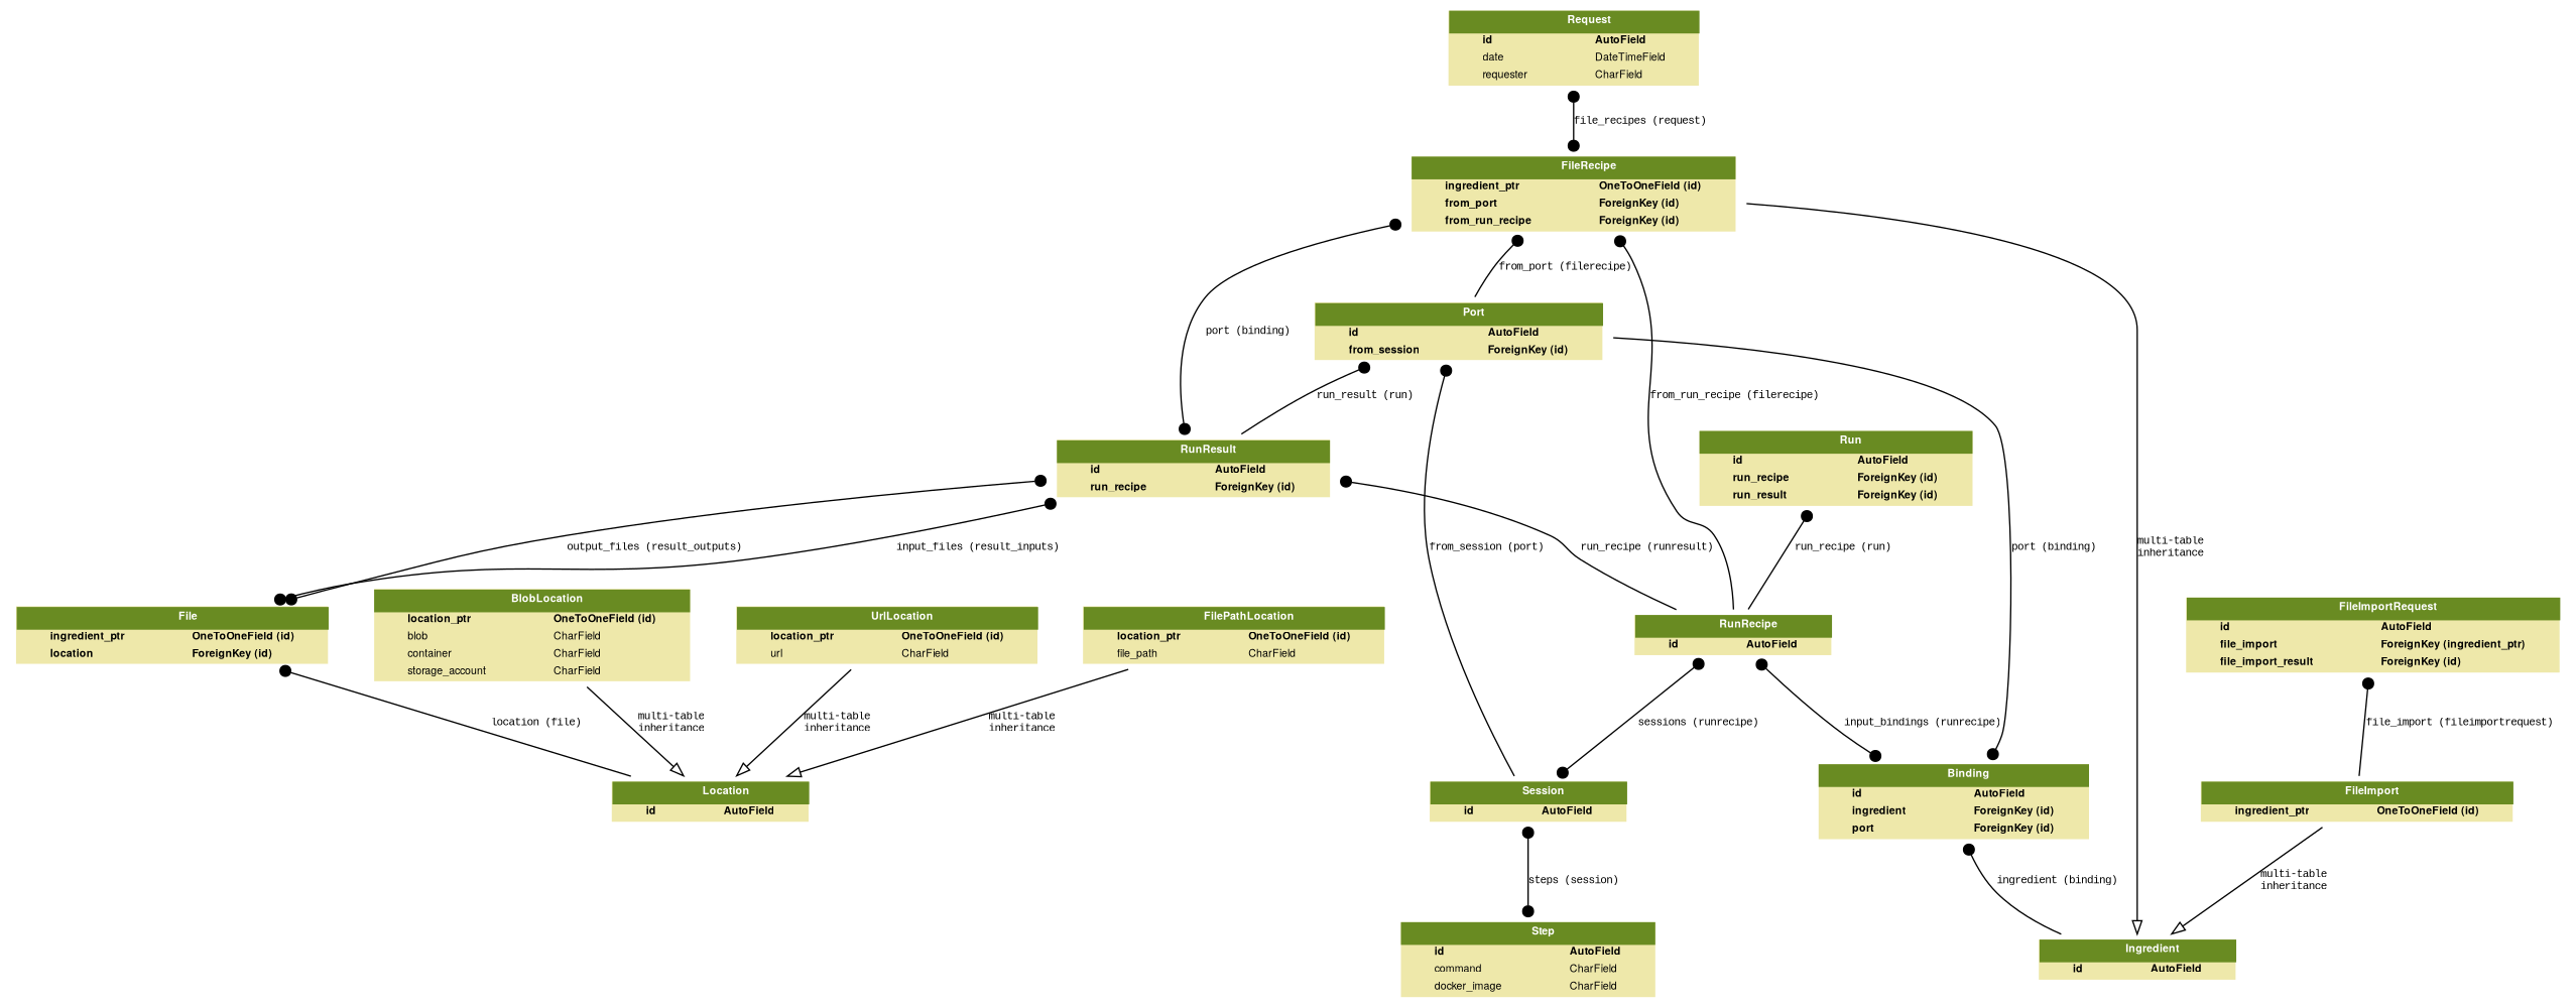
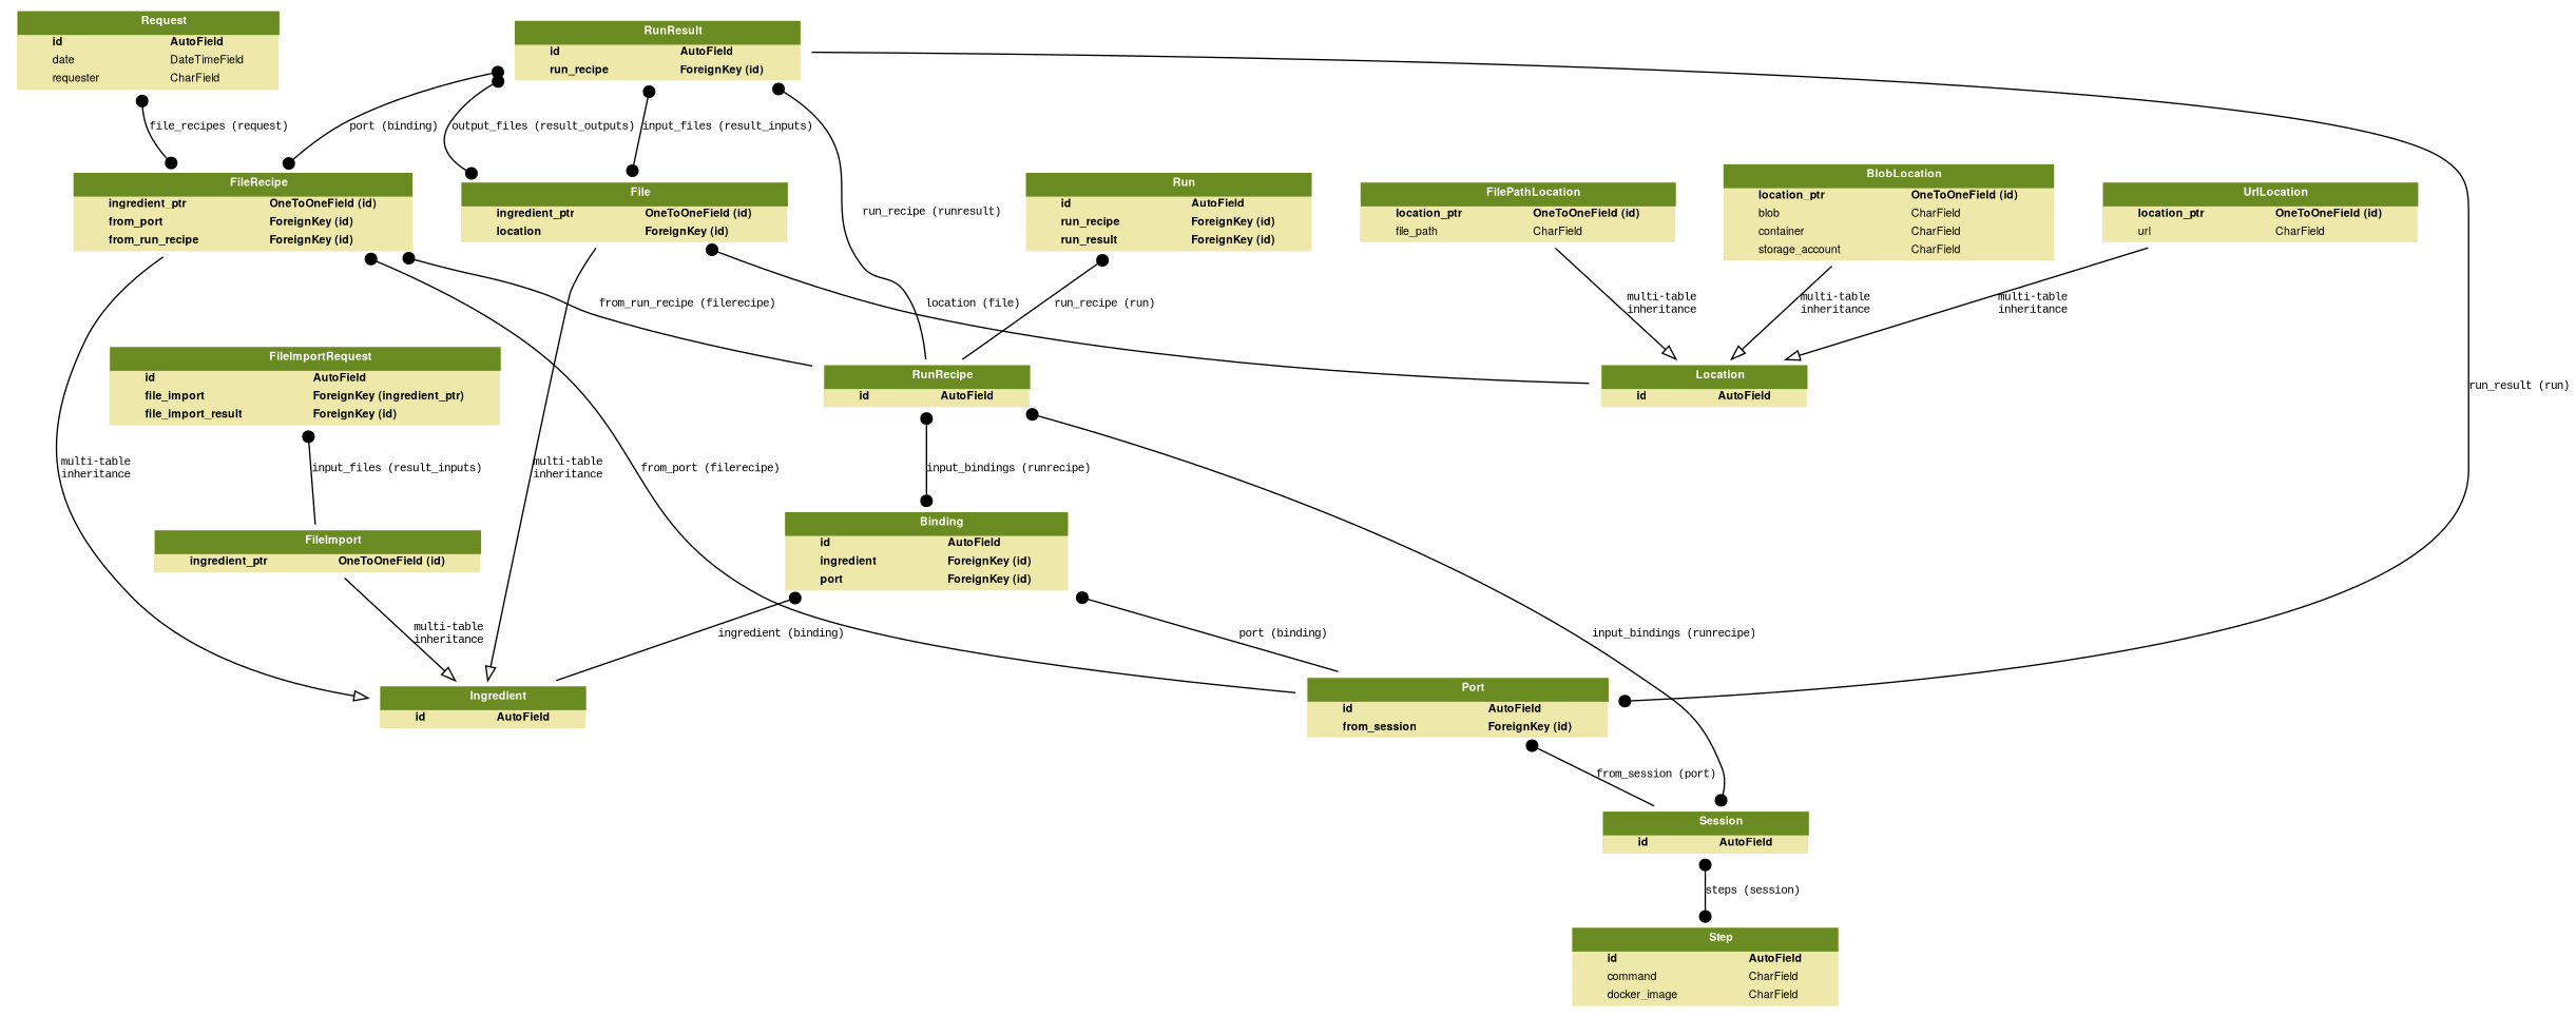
  digraph {
    fontname="Liberation Mono"
    fontsize=8
    splines=true
    node [fontname="Liberation Mono" fontsize=8 shape=plaintext]
    edge [arrowhead=none arrowtail=dot dir=both fontname="Liberation Mono" fontsize=8]
    n1 [label=<     <TABLE BGCOLOR="palegoldenrod" BORDER="0" CELLBORDER="0" CELLSPACING="0">     <TR><TD COLSPAN="2" CELLPADDING="4" ALIGN="CENTER" BGCOLOR="olivedrab4">     <FONT FACE="Helvetica Bold" COLOR="white">     Ingredient     </FONT></TD></TR>        <TR><TD ALIGN="LEFT" BORDER="0">     <FONT FACE="Helvetica Bold">id</FONT>     </TD><TD ALIGN="LEFT">     <FONT FACE="Helvetica Bold">AutoField</FONT>     </TD></TR>        </TABLE>     >]
    n2 [label=<     <TABLE BGCOLOR="palegoldenrod" BORDER="0" CELLBORDER="0" CELLSPACING="0">     <TR><TD COLSPAN="2" CELLPADDING="4" ALIGN="CENTER" BGCOLOR="olivedrab4">     <FONT FACE="Helvetica Bold" COLOR="white">     Location     </FONT></TD></TR>        <TR><TD ALIGN="LEFT" BORDER="0">     <FONT FACE="Helvetica Bold">id</FONT>     </TD><TD ALIGN="LEFT">     <FONT FACE="Helvetica Bold">AutoField</FONT>     </TD></TR>        </TABLE>     >]
    n3 [label=<     <TABLE BGCOLOR="palegoldenrod" BORDER="0" CELLBORDER="0" CELLSPACING="0">     <TR><TD COLSPAN="2" CELLPADDING="4" ALIGN="CENTER" BGCOLOR="olivedrab4">     <FONT FACE="Helvetica Bold" COLOR="white">     File     </FONT></TD></TR>        <TR><TD ALIGN="LEFT" BORDER="0">     <FONT FACE="Helvetica Bold">ingredient_ptr</FONT>     </TD><TD ALIGN="LEFT">     <FONT FACE="Helvetica Bold">OneToOneField (id)</FONT>     </TD></TR>        <TR><TD ALIGN="LEFT" BORDER="0">     <FONT FACE="Helvetica Bold">location</FONT>     </TD><TD ALIGN="LEFT">     <FONT FACE="Helvetica Bold">ForeignKey (id)</FONT>     </TD></TR>        </TABLE>     >]
    n4 [label=<     <TABLE BGCOLOR="palegoldenrod" BORDER="0" CELLBORDER="0" CELLSPACING="0">     <TR><TD COLSPAN="2" CELLPADDING="4" ALIGN="CENTER" BGCOLOR="olivedrab4">     <FONT FACE="Helvetica Bold" COLOR="white">     FileRecipe     </FONT></TD></TR>        <TR><TD ALIGN="LEFT" BORDER="0">     <FONT FACE="Helvetica Bold">ingredient_ptr</FONT>     </TD><TD ALIGN="LEFT">     <FONT FACE="Helvetica Bold">OneToOneField (id)</FONT>     </TD></TR>        <TR><TD ALIGN="LEFT" BORDER="0">     <FONT FACE="Helvetica Bold">from_port</FONT>     </TD><TD ALIGN="LEFT">     <FONT FACE="Helvetica Bold">ForeignKey (id)</FONT>     </TD></TR>        <TR><TD ALIGN="LEFT" BORDER="0">     <FONT FACE="Helvetica Bold">from_run_recipe</FONT>     </TD><TD ALIGN="LEFT">     <FONT FACE="Helvetica Bold">ForeignKey (id)</FONT>     </TD></TR>        </TABLE>     >]
    n5 [label=<     <TABLE BGCOLOR="palegoldenrod" BORDER="0" CELLBORDER="0" CELLSPACING="0">     <TR><TD COLSPAN="2" CELLPADDING="4" ALIGN="CENTER" BGCOLOR="olivedrab4">     <FONT FACE="Helvetica Bold" COLOR="white">     Port     </FONT></TD></TR>        <TR><TD ALIGN="LEFT" BORDER="0">     <FONT FACE="Helvetica Bold">id</FONT>     </TD><TD ALIGN="LEFT">     <FONT FACE="Helvetica Bold">AutoField</FONT>     </TD></TR>        <TR><TD ALIGN="LEFT" BORDER="0">     <FONT FACE="Helvetica Bold">from_session</FONT>     </TD><TD ALIGN="LEFT">     <FONT FACE="Helvetica Bold">ForeignKey (id)</FONT>     </TD></TR>        </TABLE>     >]
    n6 [label=<     <TABLE BGCOLOR="palegoldenrod" BORDER="0" CELLBORDER="0" CELLSPACING="0">     <TR><TD COLSPAN="2" CELLPADDING="4" ALIGN="CENTER" BGCOLOR="olivedrab4">     <FONT FACE="Helvetica Bold" COLOR="white">     RunRecipe     </FONT></TD></TR>        <TR><TD ALIGN="LEFT" BORDER="0">     <FONT FACE="Helvetica Bold">id</FONT>     </TD><TD ALIGN="LEFT">     <FONT FACE="Helvetica Bold">AutoField</FONT>     </TD></TR>        </TABLE>     >]
    n7 [label=<     <TABLE BGCOLOR="palegoldenrod" BORDER="0" CELLBORDER="0" CELLSPACING="0">     <TR><TD COLSPAN="2" CELLPADDING="4" ALIGN="CENTER" BGCOLOR="olivedrab4">     <FONT FACE="Helvetica Bold" COLOR="white">     Session     </FONT></TD></TR>        <TR><TD ALIGN="LEFT" BORDER="0">     <FONT FACE="Helvetica Bold">id</FONT>     </TD><TD ALIGN="LEFT">     <FONT FACE="Helvetica Bold">AutoField</FONT>     </TD></TR>        </TABLE>     >]
    n8 [label=<     <TABLE BGCOLOR="palegoldenrod" BORDER="0" CELLBORDER="0" CELLSPACING="0">     <TR><TD COLSPAN="2" CELLPADDING="4" ALIGN="CENTER" BGCOLOR="olivedrab4">     <FONT FACE="Helvetica Bold" COLOR="white">     RunResult     </FONT></TD></TR>        <TR><TD ALIGN="LEFT" BORDER="0">     <FONT FACE="Helvetica Bold">id</FONT>     </TD><TD ALIGN="LEFT">     <FONT FACE="Helvetica Bold">AutoField</FONT>     </TD></TR>        <TR><TD ALIGN="LEFT" BORDER="0">     <FONT FACE="Helvetica Bold">run_recipe</FONT>     </TD><TD ALIGN="LEFT">     <FONT FACE="Helvetica Bold">ForeignKey (id)</FONT>     </TD></TR>        </TABLE>     >]
    n9 [label=<     <TABLE BGCOLOR="palegoldenrod" BORDER="0" CELLBORDER="0" CELLSPACING="0">     <TR><TD COLSPAN="2" CELLPADDING="4" ALIGN="CENTER" BGCOLOR="olivedrab4">     <FONT FACE="Helvetica Bold" COLOR="white">     Binding     </FONT></TD></TR>        <TR><TD ALIGN="LEFT" BORDER="0">     <FONT FACE="Helvetica Bold">id</FONT>     </TD><TD ALIGN="LEFT">     <FONT FACE="Helvetica Bold">AutoField</FONT>     </TD></TR>        <TR><TD ALIGN="LEFT" BORDER="0">     <FONT FACE="Helvetica Bold">ingredient</FONT>     </TD><TD ALIGN="LEFT">     <FONT FACE="Helvetica Bold">ForeignKey (id)</FONT>     </TD></TR>        <TR><TD ALIGN="LEFT" BORDER="0">     <FONT FACE="Helvetica Bold">port</FONT>     </TD><TD ALIGN="LEFT">     <FONT FACE="Helvetica Bold">ForeignKey (id)</FONT>     </TD></TR>        </TABLE>     >]
    n10 [label=<     <TABLE BGCOLOR="palegoldenrod" BORDER="0" CELLBORDER="0" CELLSPACING="0">     <TR><TD COLSPAN="2" CELLPADDING="4" ALIGN="CENTER" BGCOLOR="olivedrab4">     <FONT FACE="Helvetica Bold" COLOR="white">     FileImport     </FONT></TD></TR>        <TR><TD ALIGN="LEFT" BORDER="0">     <FONT FACE="Helvetica Bold">ingredient_ptr</FONT>     </TD><TD ALIGN="LEFT">     <FONT FACE="Helvetica Bold">OneToOneField (id)</FONT>     </TD></TR>        </TABLE>     >]
    n11 [label=<     <TABLE BGCOLOR="palegoldenrod" BORDER="0" CELLBORDER="0" CELLSPACING="0">     <TR><TD COLSPAN="2" CELLPADDING="4" ALIGN="CENTER" BGCOLOR="olivedrab4">     <FONT FACE="Helvetica Bold" COLOR="white">     BlobLocation     </FONT></TD></TR>        <TR><TD ALIGN="LEFT" BORDER="0">     <FONT FACE="Helvetica Bold">location_ptr</FONT>     </TD><TD ALIGN="LEFT">     <FONT FACE="Helvetica Bold">OneToOneField (id)</FONT>     </TD></TR>        <TR><TD ALIGN="LEFT" BORDER="0">     <FONT FACE="Helvetica ">blob</FONT>     </TD><TD ALIGN="LEFT">     <FONT FACE="Helvetica ">CharField</FONT>     </TD></TR>        <TR><TD ALIGN="LEFT" BORDER="0">     <FONT FACE="Helvetica ">container</FONT>     </TD><TD ALIGN="LEFT">     <FONT FACE="Helvetica ">CharField</FONT>     </TD></TR>        <TR><TD ALIGN="LEFT" BORDER="0">     <FONT FACE="Helvetica ">storage_account</FONT>     </TD><TD ALIGN="LEFT">     <FONT FACE="Helvetica ">CharField</FONT>     </TD></TR>        </TABLE>     >]
    n12 [label=<     <TABLE BGCOLOR="palegoldenrod" BORDER="0" CELLBORDER="0" CELLSPACING="0">     <TR><TD COLSPAN="2" CELLPADDING="4" ALIGN="CENTER" BGCOLOR="olivedrab4">     <FONT FACE="Helvetica Bold" COLOR="white">     UrlLocation     </FONT></TD></TR>        <TR><TD ALIGN="LEFT" BORDER="0">     <FONT FACE="Helvetica Bold">location_ptr</FONT>     </TD><TD ALIGN="LEFT">     <FONT FACE="Helvetica Bold">OneToOneField (id)</FONT>     </TD></TR>        <TR><TD ALIGN="LEFT" BORDER="0">     <FONT FACE="Helvetica ">url</FONT>     </TD><TD ALIGN="LEFT">     <FONT FACE="Helvetica ">CharField</FONT>     </TD></TR>        </TABLE>     >]
    n13 [label=<     <TABLE BGCOLOR="palegoldenrod" BORDER="0" CELLBORDER="0" CELLSPACING="0">     <TR><TD COLSPAN="2" CELLPADDING="4" ALIGN="CENTER" BGCOLOR="olivedrab4">     <FONT FACE="Helvetica Bold" COLOR="white">     FilePathLocation     </FONT></TD></TR>        <TR><TD ALIGN="LEFT" BORDER="0">     <FONT FACE="Helvetica Bold">location_ptr</FONT>     </TD><TD ALIGN="LEFT">     <FONT FACE="Helvetica Bold">OneToOneField (id)</FONT>     </TD></TR>        <TR><TD ALIGN="LEFT" BORDER="0">     <FONT FACE="Helvetica ">file_path</FONT>     </TD><TD ALIGN="LEFT">     <FONT FACE="Helvetica ">CharField</FONT>     </TD></TR>        </TABLE>     >]
    n14 [label=<     <TABLE BGCOLOR="palegoldenrod" BORDER="0" CELLBORDER="0" CELLSPACING="0">     <TR><TD COLSPAN="2" CELLPADDING="4" ALIGN="CENTER" BGCOLOR="olivedrab4">     <FONT FACE="Helvetica Bold" COLOR="white">     FileImportRequest     </FONT></TD></TR>        <TR><TD ALIGN="LEFT" BORDER="0">     <FONT FACE="Helvetica Bold">id</FONT>     </TD><TD ALIGN="LEFT">     <FONT FACE="Helvetica Bold">AutoField</FONT>     </TD></TR>        <TR><TD ALIGN="LEFT" BORDER="0">     <FONT FACE="Helvetica Bold">file_import</FONT>     </TD><TD ALIGN="LEFT">     <FONT FACE="Helvetica Bold">ForeignKey (ingredient_ptr)</FONT>     </TD></TR>        <TR><TD ALIGN="LEFT" BORDER="0">     <FONT FACE="Helvetica Bold">file_import_result</FONT>     </TD><TD ALIGN="LEFT">     <FONT FACE="Helvetica Bold">ForeignKey (id)</FONT>     </TD></TR>        </TABLE>     >]
    n15 [label=<     <TABLE BGCOLOR="palegoldenrod" BORDER="0" CELLBORDER="0" CELLSPACING="0">     <TR><TD COLSPAN="2" CELLPADDING="4" ALIGN="CENTER" BGCOLOR="olivedrab4">     <FONT FACE="Helvetica Bold" COLOR="white">     Step     </FONT></TD></TR>        <TR><TD ALIGN="LEFT" BORDER="0">     <FONT FACE="Helvetica Bold">id</FONT>     </TD><TD ALIGN="LEFT">     <FONT FACE="Helvetica Bold">AutoField</FONT>     </TD></TR>        <TR><TD ALIGN="LEFT" BORDER="0">     <FONT FACE="Helvetica ">command</FONT>     </TD><TD ALIGN="LEFT">     <FONT FACE="Helvetica ">CharField</FONT>     </TD></TR>        <TR><TD ALIGN="LEFT" BORDER="0">     <FONT FACE="Helvetica ">docker_image</FONT>     </TD><TD ALIGN="LEFT">     <FONT FACE="Helvetica ">CharField</FONT>     </TD></TR>        </TABLE>     >]
    n16 [label=<     <TABLE BGCOLOR="palegoldenrod" BORDER="0" CELLBORDER="0" CELLSPACING="0">     <TR><TD COLSPAN="2" CELLPADDING="4" ALIGN="CENTER" BGCOLOR="olivedrab4">     <FONT FACE="Helvetica Bold" COLOR="white">     Request     </FONT></TD></TR>        <TR><TD ALIGN="LEFT" BORDER="0">     <FONT FACE="Helvetica Bold">id</FONT>     </TD><TD ALIGN="LEFT">     <FONT FACE="Helvetica Bold">AutoField</FONT>     </TD></TR>        <TR><TD ALIGN="LEFT" BORDER="0">     <FONT FACE="Helvetica ">date</FONT>     </TD><TD ALIGN="LEFT">     <FONT FACE="Helvetica ">DateTimeField</FONT>     </TD></TR>        <TR><TD ALIGN="LEFT" BORDER="0">     <FONT FACE="Helvetica ">requester</FONT>     </TD><TD ALIGN="LEFT">     <FONT FACE="Helvetica ">CharField</FONT>     </TD></TR>        </TABLE>     >]
    n17 [label=<     <TABLE BGCOLOR="palegoldenrod" BORDER="0" CELLBORDER="0" CELLSPACING="0">     <TR><TD COLSPAN="2" CELLPADDING="4" ALIGN="CENTER" BGCOLOR="olivedrab4">     <FONT FACE="Helvetica Bold" COLOR="white">     Run     </FONT></TD></TR>        <TR><TD ALIGN="LEFT" BORDER="0">     <FONT FACE="Helvetica Bold">id</FONT>     </TD><TD ALIGN="LEFT">     <FONT FACE="Helvetica Bold">AutoField</FONT>     </TD></TR>        <TR><TD ALIGN="LEFT" BORDER="0">     <FONT FACE="Helvetica Bold">run_recipe</FONT>     </TD><TD ALIGN="LEFT">     <FONT FACE="Helvetica Bold">ForeignKey (id)</FONT>     </TD></TR>        <TR><TD ALIGN="LEFT" BORDER="0">     <FONT FACE="Helvetica Bold">run_result</FONT>     </TD><TD ALIGN="LEFT">     <FONT FACE="Helvetica Bold">ForeignKey (id)</FONT>     </TD></TR>        </TABLE>     >]
+   n3 -> n1 [arrowhead=empty arrowtail=none label="multi-table\ninheritance"]
    n3 -> n2 [label="location (file)"]
    n4 -> n1 [arrowhead=empty arrowtail=none label="multi-table\ninheritance"]
    n4 -> n5 [label="from_port (filerecipe)"]
    n4 -> n6 [label="from_run_recipe (filerecipe)"]
    n5 -> n7 [label="from_session (port)"]
    n5 -> n8 [label="run_result (run)"]
-   n6 -> n7 [arrowhead=dot label="sessions (runrecipe)"]
+   n6 -> n7 [arrowhead=dot label="input_bindings (runrecipe)"]
    n6 -> n9 [arrowhead=dot label="input_bindings (runrecipe)"]
    n7 -> n15 [arrowhead=dot label="steps (session)"]
    n8 -> n3 [arrowhead=dot label="input_files (result_inputs)"]
    n8 -> n3 [arrowhead=dot label="output_files (result_outputs)"]
    n8 -> n4 [arrowhead=dot label="port (binding)"]
    n8 -> n6 [label="run_recipe (runresult)"]
    n9 -> n1 [label="ingredient (binding)"]
    n9 -> n5 [label="port (binding)"]
    n10 -> n1 [arrowhead=empty arrowtail=none label="multi-table\ninheritance"]
    n11 -> n2 [arrowhead=empty arrowtail=none label="multi-table\ninheritance"]
    n12 -> n2 [arrowhead=empty arrowtail=none label="multi-table\ninheritance"]
    n13 -> n2 [arrowhead=empty arrowtail=none label="multi-table\ninheritance"]
-   n14 -> n10 [label="file_import (fileimportrequest)"]
+   n14 -> n10 [label="input_files (result_inputs)"]
    n16 -> n4 [arrowhead=dot label="file_recipes (request)"]
    n17 -> n6 [label="run_recipe (run)"]
  }
